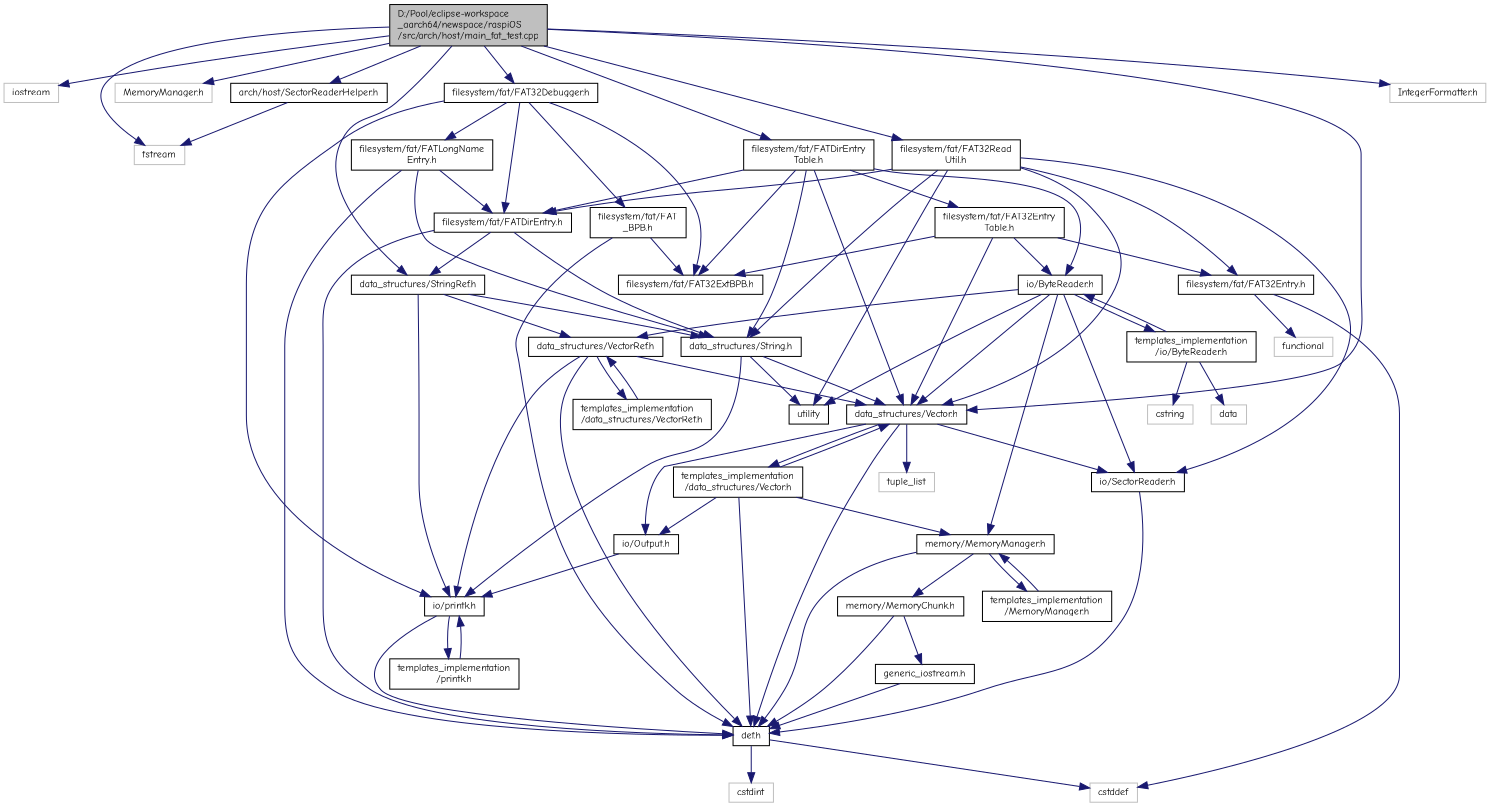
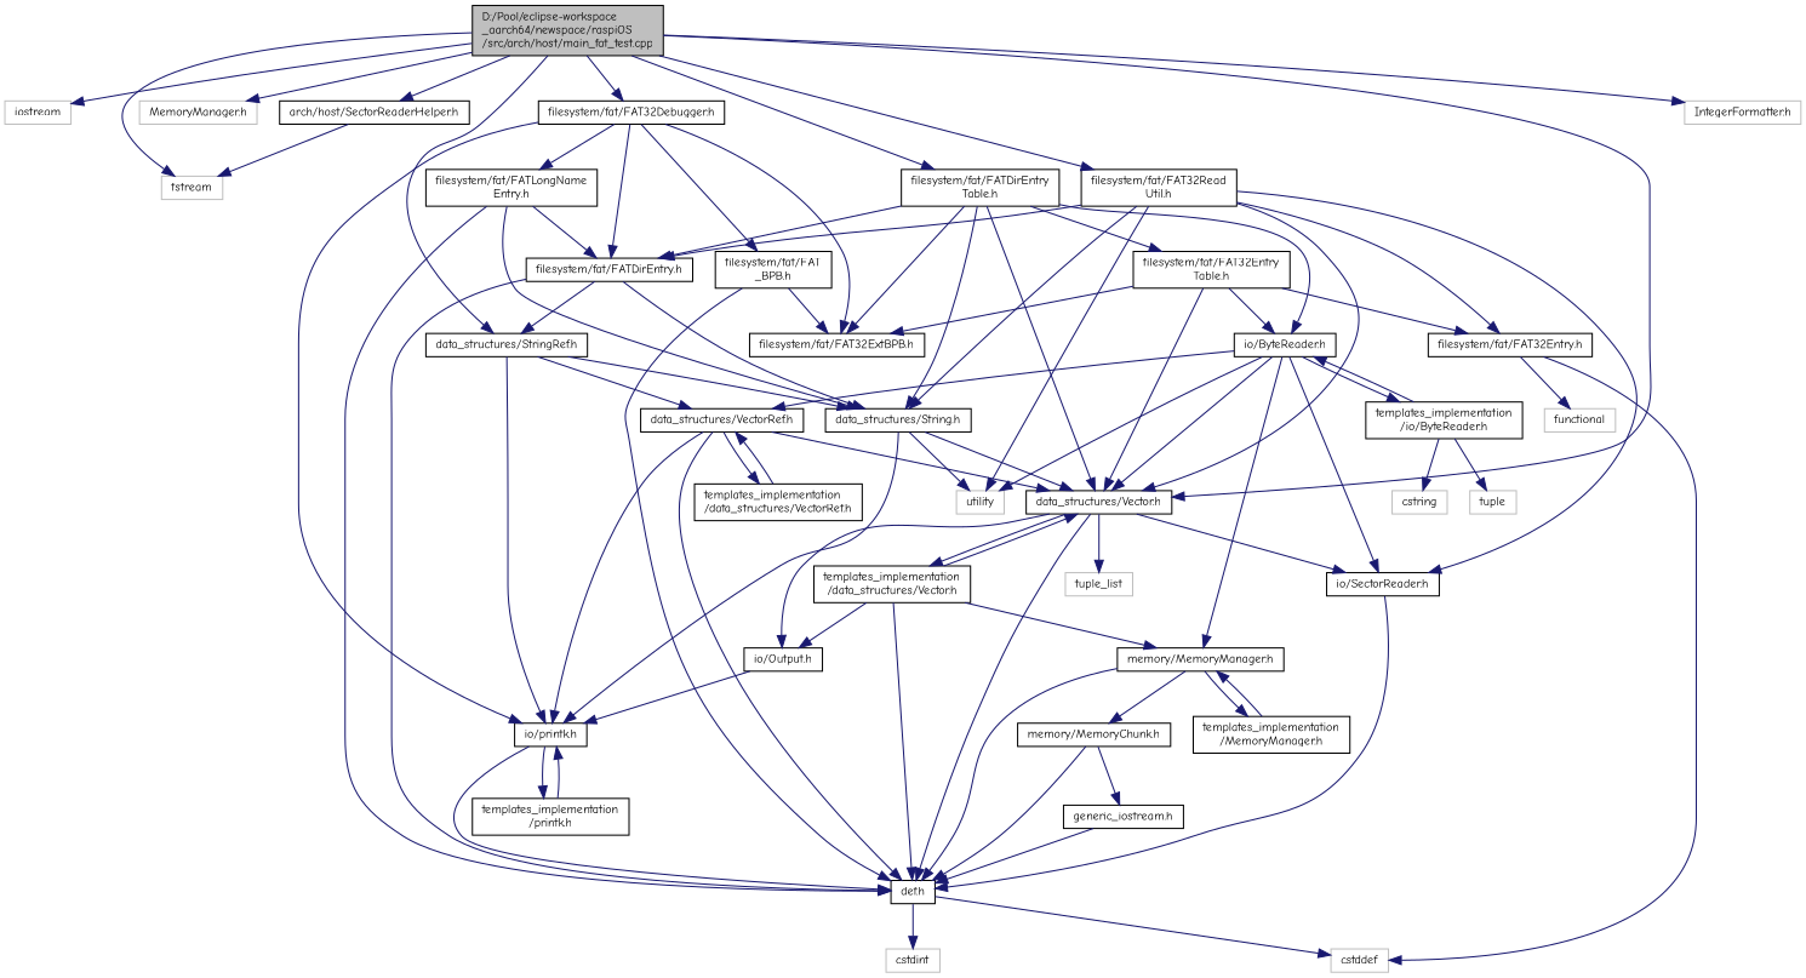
  digraph {
    fontname="Comic Neue"
    node [color=black fillcolor=white fontname="Comic Neue" fontsize=10 shape=record style=filled]
    edge [color=midnightblue fontname="Comic Neue" fontsize=10 labelfontname=Helvetica labelfontsize=10 style=solid]
    n1 [fillcolor=grey75 fontcolor=black height=0.2 label="D:/Pool/eclipse-workspace\l_aarch64/newspace/raspiOS\l/src/arch/host/main_fat_test.cpp" width=0.4]
    n2 [color=grey75 height=0.2 label=iostream width=0.4]
    n3 [color=grey75 height=0.2 label=fstream width=0.4]
    n4 [color=grey75 height=0.2 label="MemoryManager.h" width=0.4]
    n5 [height=0.2 label="arch/host/SectorReaderHelper.h" width=0.4]
    n6 [height=0.2 label="filesystem/fat/FAT32Debugger.h" width=0.4]
    n7 [height=0.2 label="data_structures/Vector.h" width=0.4]
    n8 [height=0.2 label="data_structures/StringRef.h" width=0.4]
    n9 [height=0.2 label="filesystem/fat/FAT32Read\lUtil.h" width=0.4]
    n10 [height=0.2 label="filesystem/fat/FATDirEntry\lTable.h" width=0.4]
    n11 [color=grey75 height=0.2 label="IntegerFormatter.h" width=0.4]
    n12 [height=0.2 label="filesystem/fat/FAT\l_BPB.h" width=0.4]
    n13 [height=0.2 label="filesystem/fat/FATDirEntry.h" width=0.4]
    n14 [height=0.2 label="io/printk.h" width=0.4]
    n15 [height=0.2 label="filesystem/fat/FAT32ExtBPB.h" width=0.4]
    n16 [height=0.2 label="filesystem/fat/FATLongName\lEntry.h" width=0.4]
    n17 [height=0.2 label="def.h" width=0.4]
    n18 [color=grey75 height=0.2 label=tuple_list width=0.4]
    n19 [height=0.2 label="io/SectorReader.h" width=0.4]
    n20 [height=0.2 label="io/Output.h" width=0.4]
    n21 [height=0.2 label="templates_implementation\l/data_structures/Vector.h" width=0.4]
    n22 [height=0.2 label="data_structures/String.h" width=0.4]
    n23 [height=0.2 label="data_structures/VectorRef.h" width=0.4]
-   n24 [height=0.2 label=utility width=0.4]
+   n24 [color=grey75 height=0.2 label=utility width=0.4]
    n25 [height=0.2 label="filesystem/fat/FAT32Entry.h" width=0.4]
    n26 [height=0.2 label="filesystem/fat/FAT32Entry\lTable.h" width=0.4]
    n27 [height=0.2 label="io/ByteReader.h" width=0.4]
    n28 [height=0.2 label="templates_implementation\l/printk.h" width=0.4]
    n29 [color=grey75 height=0.2 label=cstddef width=0.4]
    n30 [color=grey75 height=0.2 label=cstdint width=0.4]
    n31 [height=0.2 label="memory/MemoryManager.h" width=0.4]
    n32 [height=0.2 label="memory/MemoryChunk.h" width=0.4]
    n33 [height=0.2 label="templates_implementation\l/MemoryManager.h" width=0.4]
    n34 [height=0.2 label="generic_iostream.h" width=0.4]
    n35 [height=0.2 label="templates_implementation\l/data_structures/VectorRef.h" width=0.4]
    n36 [color=grey75 height=0.2 label=functional width=0.4]
    n37 [height=0.2 label="templates_implementation\l/io/ByteReader.h" width=0.4]
-   n38 [color=grey75 height=0.2 label=data width=0.4]
+   n38 [color=grey75 height=0.2 label=tuple width=0.4]
    n39 [color=grey75 height=0.2 label=cstring width=0.4]
    n1 -> n2
    n1 -> n3
    n1 -> n4
    n1 -> n5
    n1 -> n6
    n1 -> n7
    n1 -> n8
    n1 -> n9
    n1 -> n10
    n1 -> n11
    n5 -> n3
    n6 -> n12
    n6 -> n13
    n6 -> n14
    n6 -> n15
    n6 -> n16
    n7 -> n17
    n7 -> n18
    n7 -> n19
    n7 -> n20
    n7 -> n21
    n8 -> n14
    n8 -> n22
    n8 -> n23
    n9 -> n7
    n9 -> n13
    n9 -> n19
    n9 -> n22
    n9 -> n24
    n9 -> n25
    n10 -> n7
    n10 -> n13
    n10 -> n15
    n10 -> n22
    n10 -> n26
    n10 -> n27
    n12 -> n15
    n12 -> n17
    n13 -> n8
    n13 -> n17
    n13 -> n22
    n14 -> n17
    n14 -> n28
    n16 -> n13
    n16 -> n17
    n16 -> n22
    n17 -> n29
    n17 -> n30
    n19 -> n17
    n20 -> n14
    n21 -> n7
    n21 -> n17
    n21 -> n20
    n21 -> n31
    n22 -> n7
    n22 -> n14
    n22 -> n24
    n23 -> n7
    n23 -> n14
    n23 -> n17
    n23 -> n35
    n25 -> n29
    n25 -> n36
    n26 -> n7
    n26 -> n15
    n26 -> n25
    n26 -> n27
    n27 -> n7
    n27 -> n19
    n27 -> n23
    n27 -> n24
    n27 -> n31
    n27 -> n37
    n28 -> n14
    n31 -> n17
    n31 -> n32
    n31 -> n33
    n32 -> n17
    n32 -> n34
    n33 -> n31
    n34 -> n17
    n35 -> n23
    n37 -> n27
    n37 -> n38
    n37 -> n39
  }
